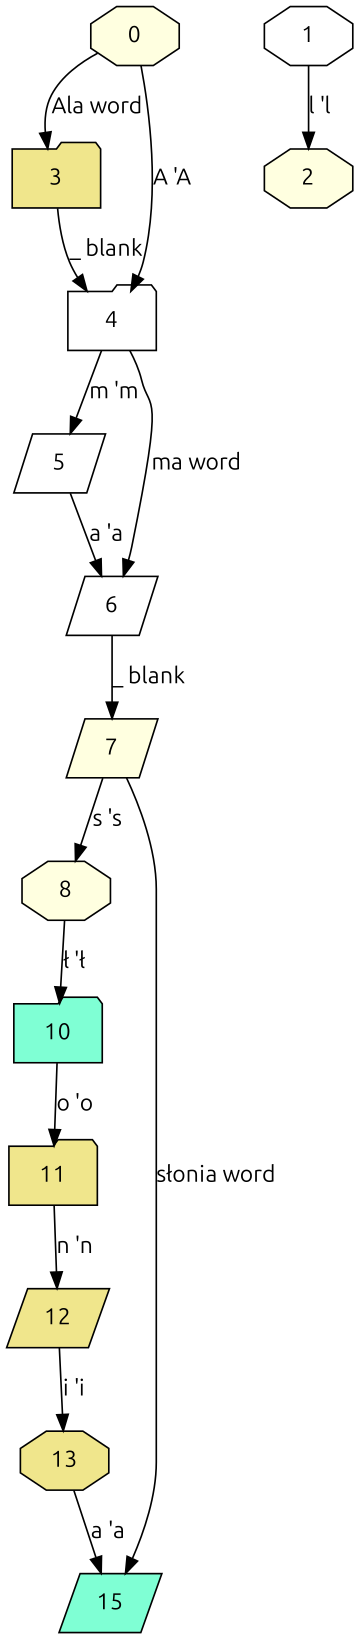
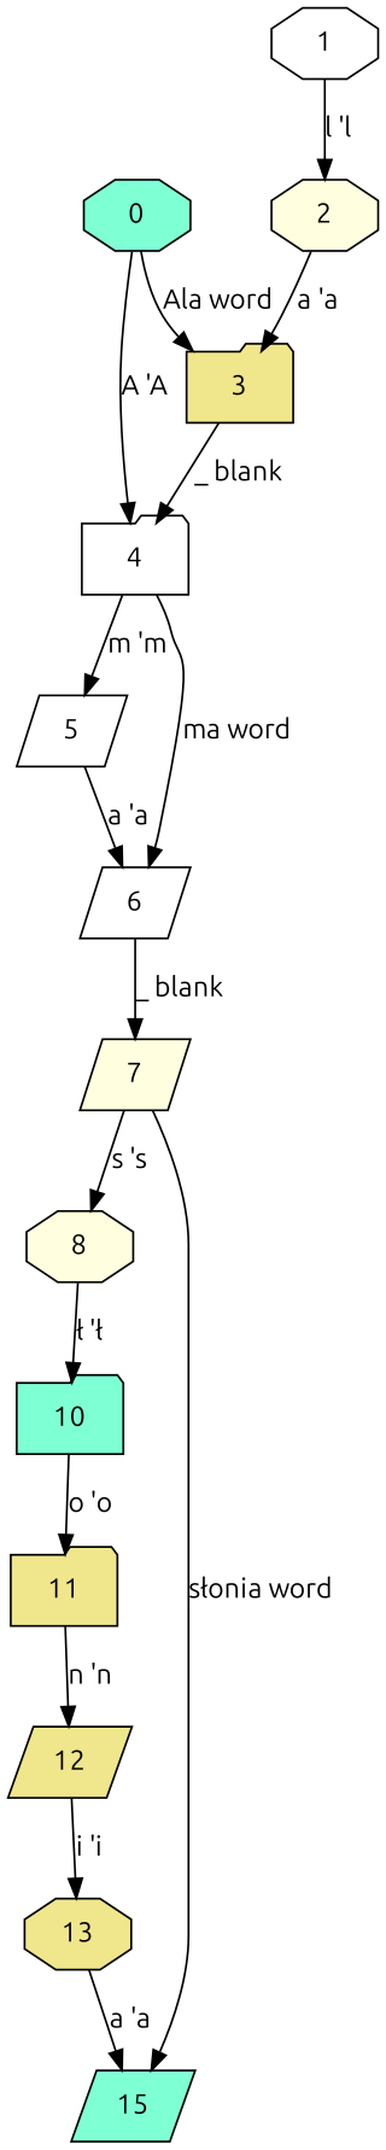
  digraph {
    fontname=Ubuntu
    rankdir=TB
    node [fillcolor=khaki fontname=Ubuntu shape=octagon style=filled]
    edge [fontname=Ubuntu]
-   0 [fillcolor=lightyellow]
+   0 [fillcolor=aquamarine]
    3 [shape=folder]
    4 [fillcolor=white shape=folder]
    2 [fillcolor=lightyellow]
    1 [fillcolor=white]
    5 [fillcolor=white shape=parallelogram]
    6 [fillcolor=white shape=parallelogram]
    7 [fillcolor=lightyellow shape=parallelogram]
    8 [fillcolor=lightyellow]
    n10 [fillcolor=aquamarine label=15 shape=parallelogram]
    10 [fillcolor=aquamarine shape=folder]
    11 [shape=folder]
    12 [shape=parallelogram]
    13
    0 -> 3 [label="Ala word"]
    0 -> 4 [label="A 'A"]
    3 -> 4 [label="_ blank"]
    4 -> 5 [label="m 'm"]
    4 -> 6 [label="ma word"]
+   2 -> 3 [label="a 'a"]
    1 -> 2 [label="l 'l"]
    5 -> 6 [label="a 'a"]
    6 -> 7 [label="_ blank"]
    7 -> 8 [label="s 's"]
    7 -> n10 [label="słonia word"]
    8 -> 10 [label="ł 'ł"]
    10 -> 11 [label="o 'o"]
    11 -> 12 [label="n 'n"]
    12 -> 13 [label="i 'i"]
    13 -> n10 [label="a 'a"]
  }
